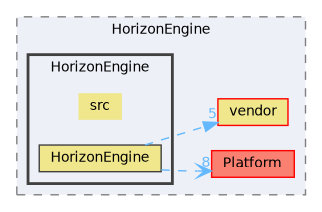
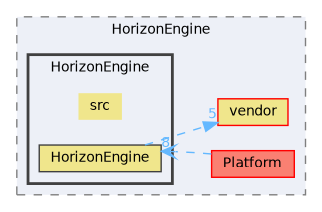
  digraph {
    compound=true
    rankdir=LR
    node [fontname=Helvetica fontsize=10 shape=box style=filled fillcolor=khaki color=red]
    edge [color=steelblue1 fontcolor=steelblue1 fontname=Helvetica fontsize=10 labeldistance=1.5 labelfontname=Helvetica labelfontsize=10 style=dashed]
    n1 [height=0.2 label=src shape=plaintext width=0.4 color=""]
    n2 [color=grey25 height=0.2 label=HorizonEngine width=0.4]
    n3 [fillcolor=salmon height=0.2 label=Platform width=0.4]
    n4 [height=0.2 label=vendor width=0.4]
    subgraph cluster_1 {
      bgcolor="#edf0f7"
      fontname=Helvetica
      fontsize=10
      label=HorizonEngine
      pencolor=grey50
      style="filled,dashed"
      n3
      n4
      subgraph cluster_2 {
        bgcolor="#edf0f7"
        fontname=Helvetica
        fontsize=10
        pencolor=grey25
        style="filled,bold"
        n1
        n2
      }
    }
-   n2 -> n3 [headlabel=8 arrowhead=vee]
+   n3 -> n2 [headlabel=8 arrowhead=vee]
    n2 -> n4 [headlabel=5 arrowhead=normal]
  }
